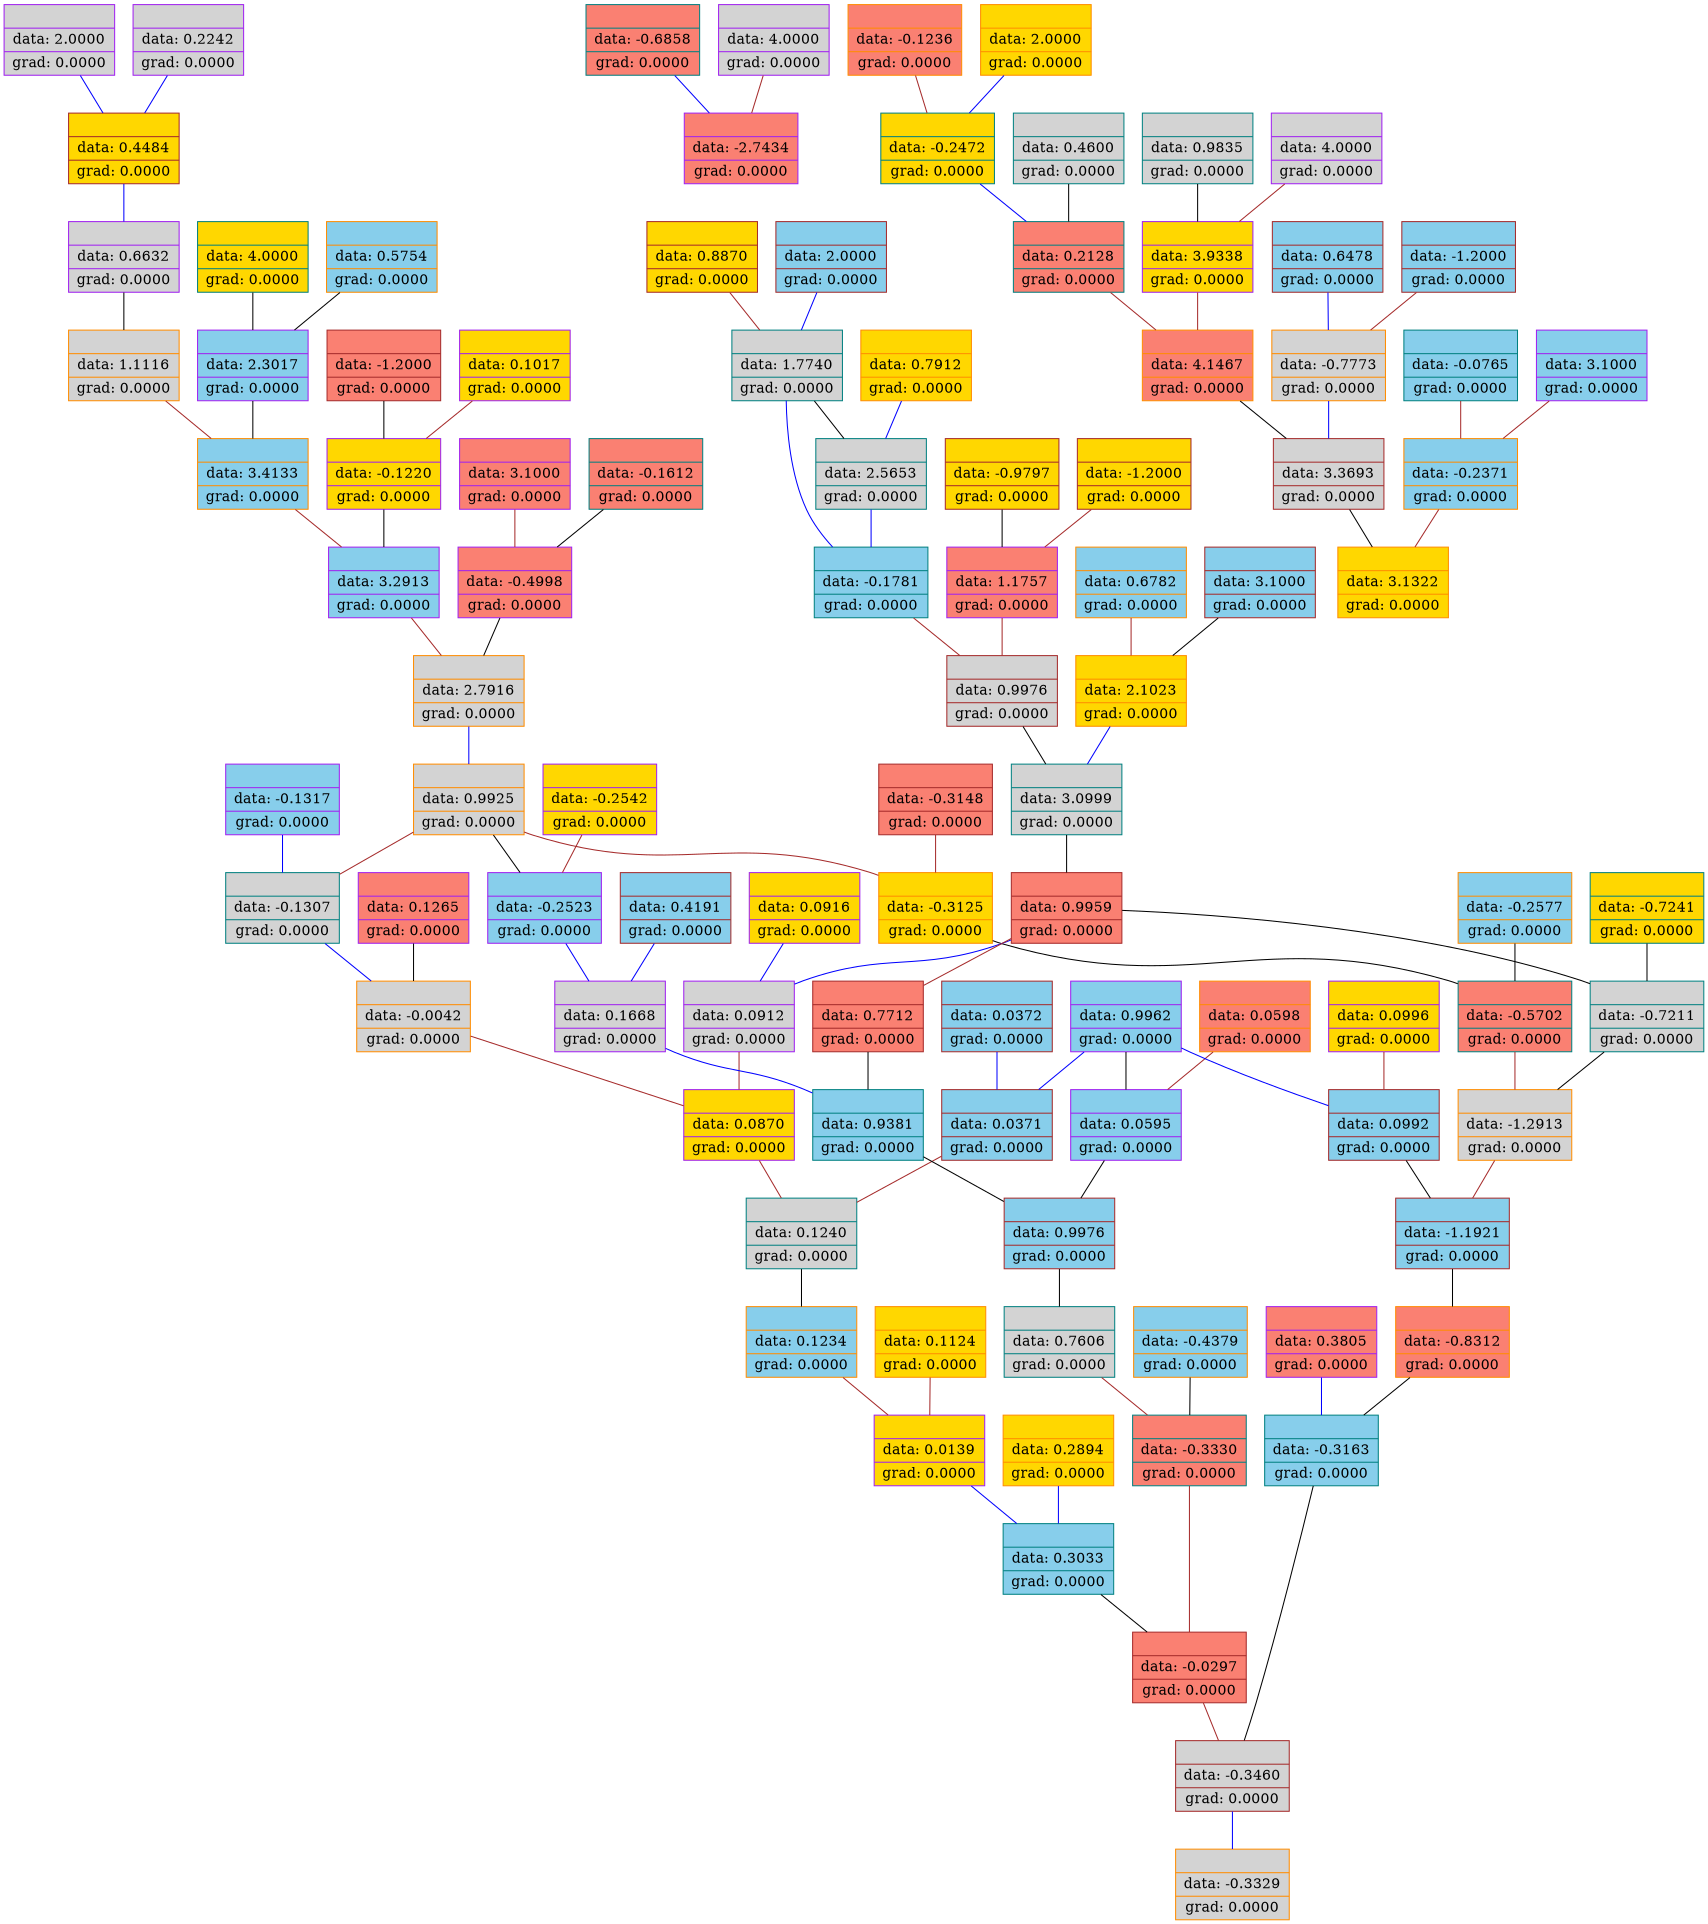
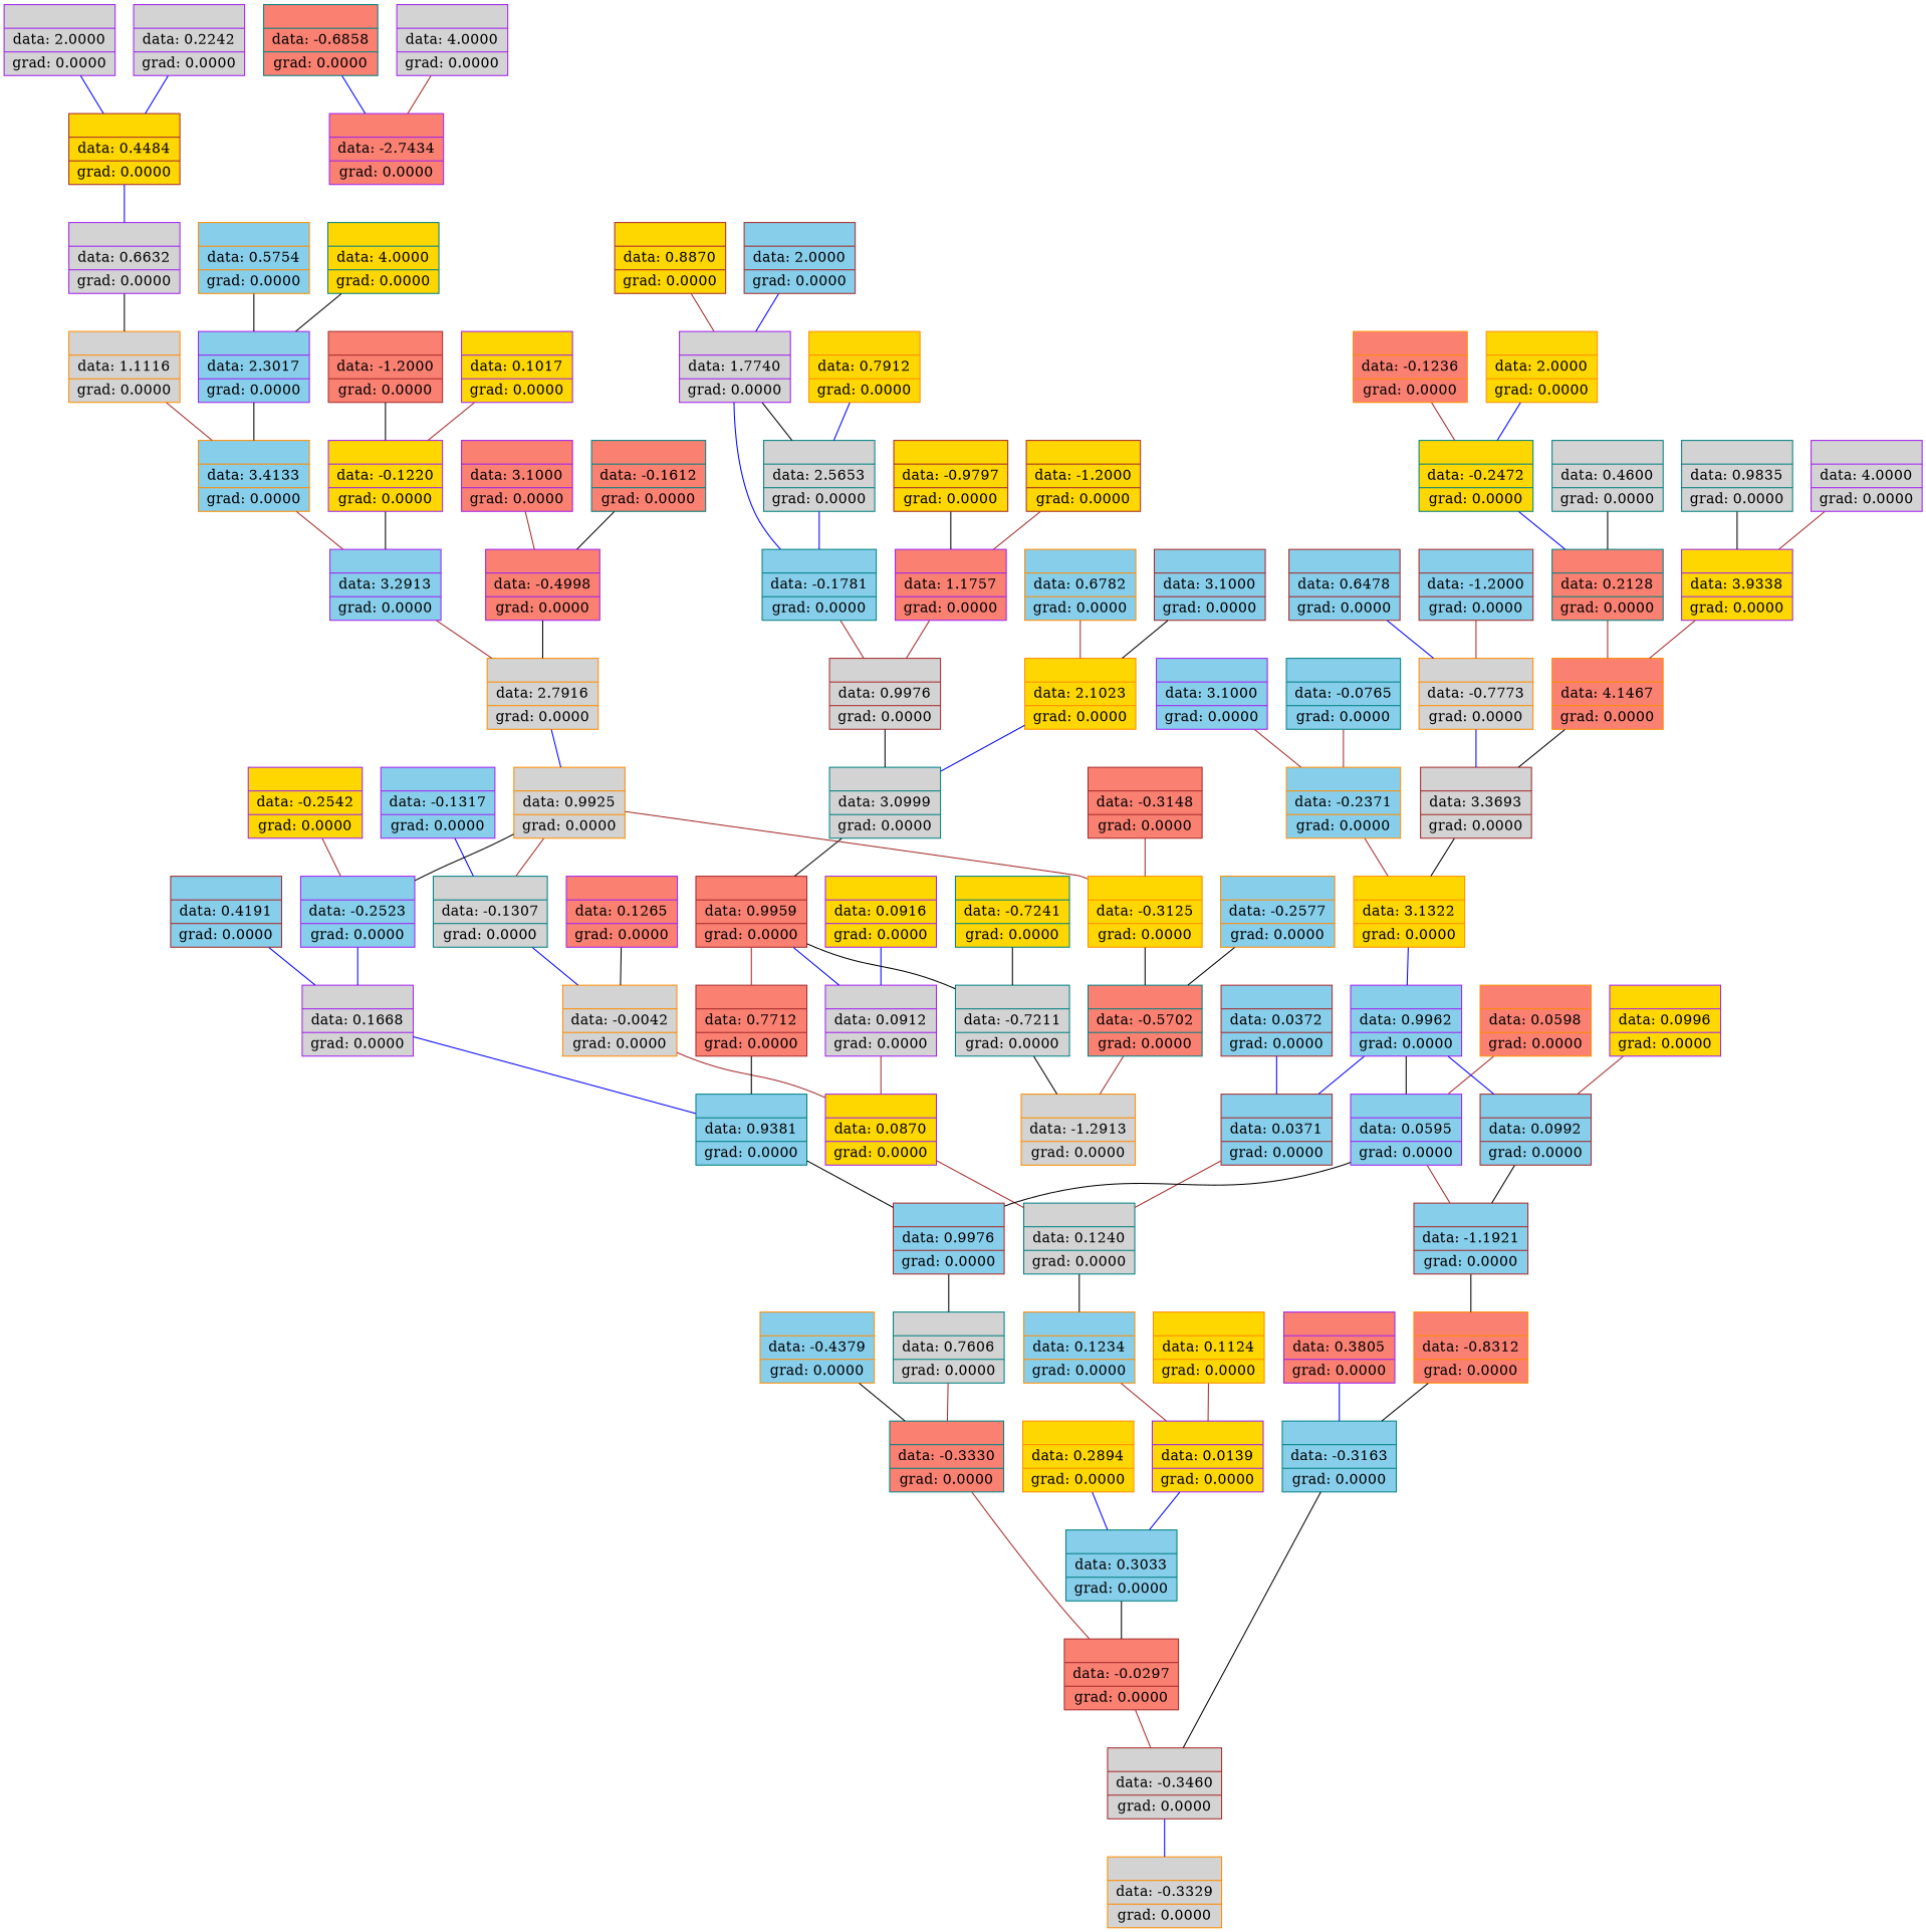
  graph {
    rankdir=TB
    node [color=purple fillcolor=skyblue shape=record style=filled]
    edge [color=brown]
    n1 [color=teal fillcolor=lightgrey label="{ | data: -0.1307 | grad: 0.0000}"]
    n2 [color=darkorange fillcolor=lightgrey label="{ | data: -0.0042 | grad: 0.0000}"]
    n3 [fillcolor=gold label="{ | data: 0.0870 | grad: 0.0000}"]
    n4 [color=brown fillcolor=gold label="{ | data: 0.8870 | grad: 0.0000}"]
-   n5 [color=teal fillcolor=lightgrey label="{ | data: 1.7740 | grad: 0.0000}"]
+   n5 [fillcolor=lightgrey label="{ | data: 1.7740 | grad: 0.0000}"]
    n6 [color=teal fillcolor=lightgrey label="{ | data: 2.5653 | grad: 0.0000}"]
    n7 [color=teal label="{ | data: -0.1781 | grad: 0.0000}"]
    n8 [color=teal fillcolor=salmon label="{ | data: -0.6858 | grad: 0.0000}"]
    n9 [fillcolor=salmon label="{ | data: -2.7434 | grad: 0.0000}"]
    n10 [color=teal fillcolor=lightgrey label="{ | data: 0.1240 | grad: 0.0000}"]
    n11 [color=brown fillcolor=gold label="{ | data: -0.9797 | grad: 0.0000}"]
    n12 [fillcolor=salmon label="{ | data: 1.1757 | grad: 0.0000}"]
    n13 [color=brown fillcolor=lightgrey label="{ | data: 0.9976 | grad: 0.0000}"]
    n14 [color=darkorange label="{ | data: 0.6782 | grad: 0.0000}"]
    n15 [color=darkorange fillcolor=gold label="{ | data: 2.1023 | grad: 0.0000}"]
    n16 [color=teal fillcolor=lightgrey label="{ | data: 3.0999 | grad: 0.0000}"]
    n17 [fillcolor=lightgrey label="{ | data: 2.0000 | grad: 0.0000}"]
    n18 [color=brown fillcolor=gold label="{ | data: 0.4484 | grad: 0.0000}"]
    n19 [fillcolor=lightgrey label="{ | data: 0.6632 | grad: 0.0000}"]
    n20 [color=darkorange fillcolor=gold label="{ | data: 0.7912 | grad: 0.0000}"]
    n21 [fillcolor=lightgrey label="{ | data: 0.0912 | grad: 0.0000}"]
    n22 [color=darkorange fillcolor=lightgrey label="{ | data: 1.1116 | grad: 0.0000}"]
    n23 [color=darkorange label="{ | data: 3.4133 | grad: 0.0000}"]
    n24 [color=darkorange fillcolor=salmon label="{ | data: -0.1236 | grad: 0.0000}"]
    n25 [color=teal fillcolor=gold label="{ | data: -0.2472 | grad: 0.0000}"]
    n26 [color=teal fillcolor=salmon label="{ | data: 0.2128 | grad: 0.0000}"]
    n27 [color=darkorange label="{ | data: 0.1234 | grad: 0.0000}"]
    n28 [color=teal fillcolor=lightgrey label="{ | data: 0.9835 | grad: 0.0000}"]
    n29 [fillcolor=gold label="{ | data: 3.9338 | grad: 0.0000}"]
    n30 [color=darkorange fillcolor=salmon label="{ | data: 4.1467 | grad: 0.0000}"]
    n31 [label="{ | data: 3.2913 | grad: 0.0000}"]
    n32 [color=brown label="{ | data: 0.6478 | grad: 0.0000}"]
    n33 [color=darkorange fillcolor=lightgrey label="{ | data: -0.7773 | grad: 0.0000}"]
    n34 [color=brown fillcolor=lightgrey label="{ | data: 3.3693 | grad: 0.0000}"]
    n35 [color=teal label="{ | data: -0.0765 | grad: 0.0000}"]
    n36 [color=darkorange label="{ | data: -0.2371 | grad: 0.0000}"]
    n37 [color=darkorange fillcolor=gold label="{ | data: 3.1322 | grad: 0.0000}"]
    n38 [color=brown label="{ | data: 0.0371 | grad: 0.0000}"]
    n39 [color=teal fillcolor=lightgrey label="{ | data: 0.4600 | grad: 0.0000}"]
    n40 [color=teal fillcolor=gold label="{ | data: 4.0000 | grad: 0.0000}"]
    n41 [label="{ | data: 2.3017 | grad: 0.0000}"]
    n42 [fillcolor=gold label="{ | data: 0.0139 | grad: 0.0000}"]
    n43 [label="{ | data: -0.1317 | grad: 0.0000}"]
    n44 [color=teal label="{ | data: 0.3033 | grad: 0.0000}"]
    n45 [color=darkorange fillcolor=lightgrey label="{ | data: 2.7916 | grad: 0.0000}"]
    n46 [fillcolor=gold label="{ | data: 0.0916 | grad: 0.0000}"]
    n47 [color=brown label="{ | data: 0.0372 | grad: 0.0000}"]
    n48 [fillcolor=salmon label="{ | data: 0.1265 | grad: 0.0000}"]
    n49 [color=brown fillcolor=salmon label="{ | data: -1.2000 | grad: 0.0000}"]
    n50 [fillcolor=gold label="{ | data: -0.1220 | grad: 0.0000}"]
    n51 [label="{ | data: -0.2523 | grad: 0.0000}"]
    n52 [fillcolor=lightgrey label="{ | data: 0.1668 | grad: 0.0000}"]
    n53 [color=teal label="{ | data: 0.9381 | grad: 0.0000}"]
    n54 [fillcolor=gold label="{ | data: -0.2542 | grad: 0.0000}"]
    n55 [color=brown fillcolor=salmon label="{ | data: 0.7712 | grad: 0.0000}"]
    n56 [color=brown label="{ | data: 0.9976 | grad: 0.0000}"]
    n57 [color=darkorange fillcolor=lightgrey label="{ | data: 0.9925 | grad: 0.0000}"]
    n58 [color=darkorange fillcolor=salmon label="{ | data: 0.0598 | grad: 0.0000}"]
    n59 [label="{ | data: 0.0595 | grad: 0.0000}"]
    n60 [color=brown label="{ | data: 0.4191 | grad: 0.0000}"]
    n61 [fillcolor=salmon label="{ | data: 3.1000 | grad: 0.0000}"]
    n62 [fillcolor=salmon label="{ | data: -0.4998 | grad: 0.0000}"]
    n63 [color=brown fillcolor=salmon label="{ | data: -0.3148 | grad: 0.0000}"]
    n64 [color=darkorange fillcolor=gold label="{ | data: -0.3125 | grad: 0.0000}"]
    n65 [color=teal fillcolor=salmon label="{ | data: -0.5702 | grad: 0.0000}"]
    n66 [color=teal fillcolor=gold label="{ | data: -0.7241 | grad: 0.0000}"]
    n67 [color=teal fillcolor=lightgrey label="{ | data: -0.7211 | grad: 0.0000}"]
    n68 [color=darkorange fillcolor=lightgrey label="{ | data: -1.2913 | grad: 0.0000}"]
    n69 [color=teal fillcolor=lightgrey label="{ | data: 0.7606 | grad: 0.0000}"]
    n70 [fillcolor=gold label="{ | data: 0.0996 | grad: 0.0000}"]
    n71 [color=brown label="{ | data: 0.0992 | grad: 0.0000}"]
    n72 [color=brown label="{ | data: -1.1921 | grad: 0.0000}"]
    n73 [color=darkorange label="{ | data: -0.2577 | grad: 0.0000}"]
    n74 [color=darkorange fillcolor=gold label="{ | data: 0.1124 | grad: 0.0000}"]
    n75 [color=teal fillcolor=salmon label="{ | data: -0.3330 | grad: 0.0000}"]
    n76 [color=darkorange label="{ | data: -0.4379 | grad: 0.0000}"]
    n77 [color=brown fillcolor=salmon label="{ | data: -0.0297 | grad: 0.0000}"]
    n78 [color=brown label="{ | data: 2.0000 | grad: 0.0000}"]
    n79 [fillcolor=salmon label="{ | data: 0.3805 | grad: 0.0000}"]
    n80 [color=teal label="{ | data: -0.3163 | grad: 0.0000}"]
    n81 [color=brown fillcolor=lightgrey label="{ | data: -0.3460 | grad: 0.0000}"]
    n82 [color=darkorange fillcolor=gold label="{ | data: 0.2894 | grad: 0.0000}"]
    n83 [fillcolor=lightgrey label="{ | data: 4.0000 | grad: 0.0000}"]
    n84 [color=darkorange fillcolor=salmon label="{ | data: -0.8312 | grad: 0.0000}"]
    n85 [color=brown fillcolor=gold label="{ | data: -1.2000 | grad: 0.0000}"]
    n86 [fillcolor=lightgrey label="{ | data: 0.2242 | grad: 0.0000}"]
    n87 [color=brown fillcolor=salmon label="{ | data: 0.9959 | grad: 0.0000}"]
    n88 [color=brown label="{ | data: 3.1000 | grad: 0.0000}"]
    n89 [color=darkorange fillcolor=gold label="{ | data: 2.0000 | grad: 0.0000}"]
    n90 [color=darkorange fillcolor=lightgrey label="{ | data: -0.3329 | grad: 0.0000}"]
    n91 [fillcolor=lightgrey label="{ | data: 4.0000 | grad: 0.0000}"]
    n92 [color=brown label="{ | data: -1.2000 | grad: 0.0000}"]
    n93 [label="{ | data: 0.9962 | grad: 0.0000}"]
    n94 [label="{ | data: 3.1000 | grad: 0.0000}"]
    n95 [color=darkorange label="{ | data: 0.5754 | grad: 0.0000}"]
    n96 [fillcolor=gold label="{ | data: 0.1017 | grad: 0.0000}"]
    n97 [color=teal fillcolor=salmon label="{ | data: -0.1612 | grad: 0.0000}"]
    n1 -- n2 [color=blue]
    n2 -- n3
    n3 -- n10
    n4 -- n5
    n5 -- n6 [color=black]
    n5 -- n7 [color=blue]
    n6 -- n7 [color=blue]
    n7 -- n13
    n8 -- n9 [color=blue]
    n10 -- n27 [color=black]
    n11 -- n12 [color=black]
    n12 -- n13
    n13 -- n16 [color=black]
    n14 -- n15
    n15 -- n16 [color=blue]
    n16 -- n87 [color=black]
    n17 -- n18 [color=blue]
    n18 -- n19 [color=blue]
    n19 -- n22 [color=black]
    n20 -- n6 [color=blue]
    n21 -- n3
    n22 -- n23
    n23 -- n31
    n24 -- n25
    n25 -- n26 [color=blue]
    n26 -- n30
    n27 -- n42
    n28 -- n29 [color=black]
    n29 -- n30
    n30 -- n34 [color=black]
    n31 -- n45
    n32 -- n33 [color=blue]
    n33 -- n34 [color=blue]
    n34 -- n37 [color=black]
    n35 -- n36
    n36 -- n37
+   n37 -- n93 [color=blue]
    n38 -- n10
    n39 -- n26 [color=black]
    n40 -- n41 [color=black]
    n41 -- n23 [color=black]
    n42 -- n44 [color=blue]
    n43 -- n1 [color=blue]
    n44 -- n77 [color=black]
    n45 -- n57 [color=blue]
    n46 -- n21 [color=blue]
    n47 -- n38 [color=blue]
    n48 -- n2 [color=black]
    n49 -- n50 [color=black]
    n50 -- n31 [color=black]
    n51 -- n52 [color=blue]
    n52 -- n53 [color=blue]
    n53 -- n56 [color=black]
    n54 -- n51
    n55 -- n53 [color=black]
    n56 -- n69 [color=black]
    n57 -- n1
    n57 -- n51 [color=black]
    n57 -- n64
    n58 -- n59
    n59 -- n56 [color=black]
    n60 -- n52 [color=blue]
    n61 -- n62
    n62 -- n45 [color=black]
    n63 -- n64
    n64 -- n65 [color=black]
    n65 -- n68
    n66 -- n67 [color=black]
    n67 -- n68 [color=black]
-   n68 -- n72
+   n59 -- n72
    n69 -- n75
    n70 -- n71
    n71 -- n72 [color=black]
    n72 -- n84 [color=black]
    n73 -- n65 [color=black]
    n74 -- n42
    n75 -- n77
    n76 -- n75 [color=black]
    n77 -- n81
    n78 -- n5 [color=blue]
    n79 -- n80 [color=blue]
    n80 -- n81 [color=black]
    n81 -- n90 [color=blue]
    n82 -- n44 [color=blue]
    n83 -- n9
    n84 -- n80 [color=black]
    n85 -- n12
    n86 -- n18 [color=blue]
    n87 -- n21 [color=blue]
    n87 -- n55
    n87 -- n67 [color=black]
    n88 -- n15 [color=black]
    n89 -- n25 [color=blue]
    n91 -- n29
    n92 -- n33
    n93 -- n38 [color=blue]
    n93 -- n59 [color=black]
    n93 -- n71 [color=blue]
    n94 -- n36
    n95 -- n41 [color=black]
    n96 -- n50
    n97 -- n62 [color=black]
  }
